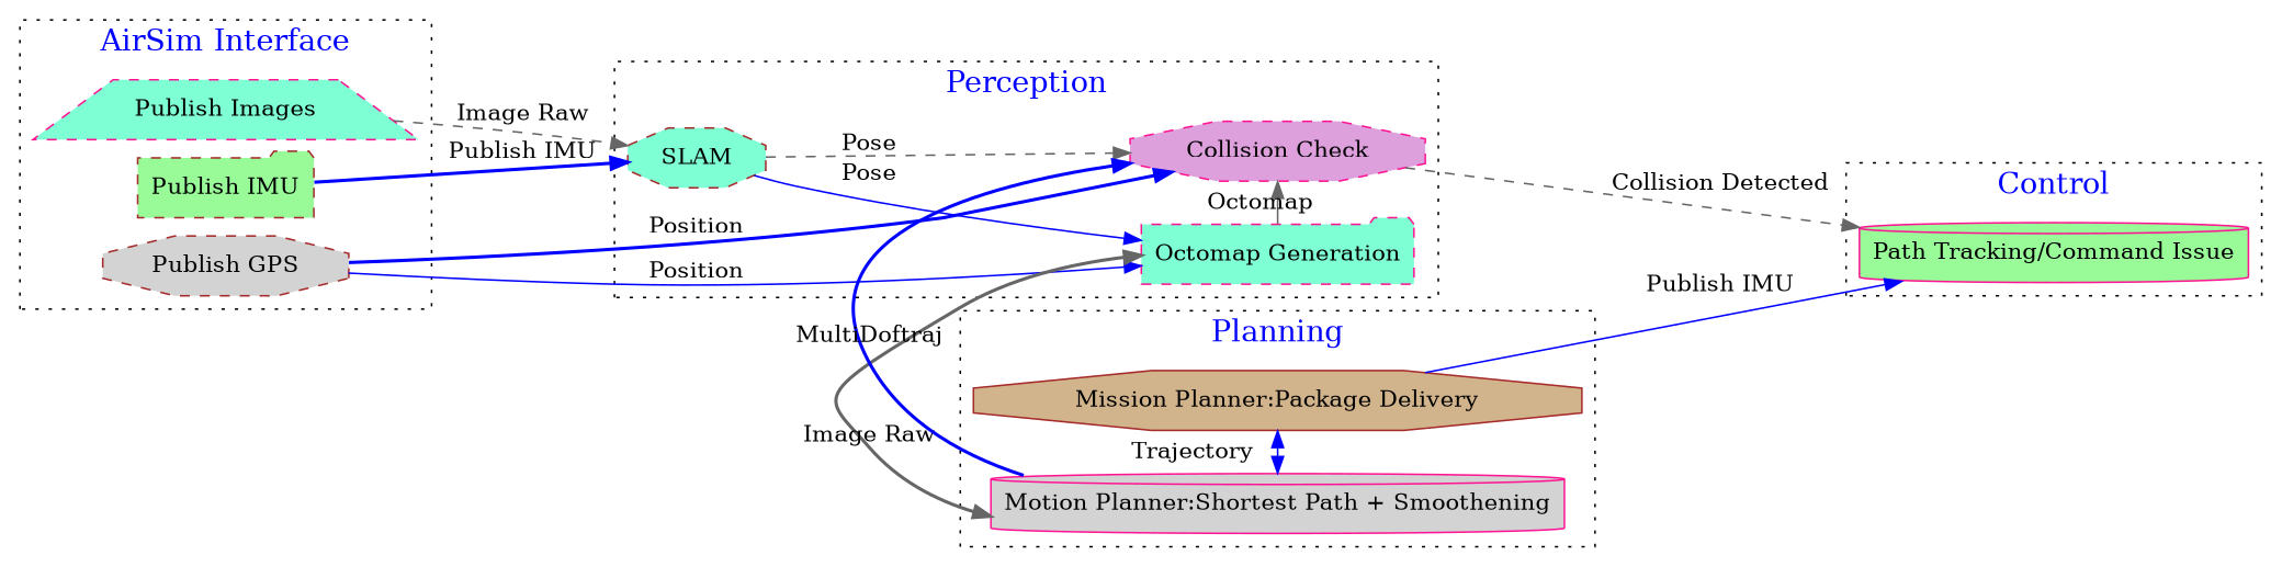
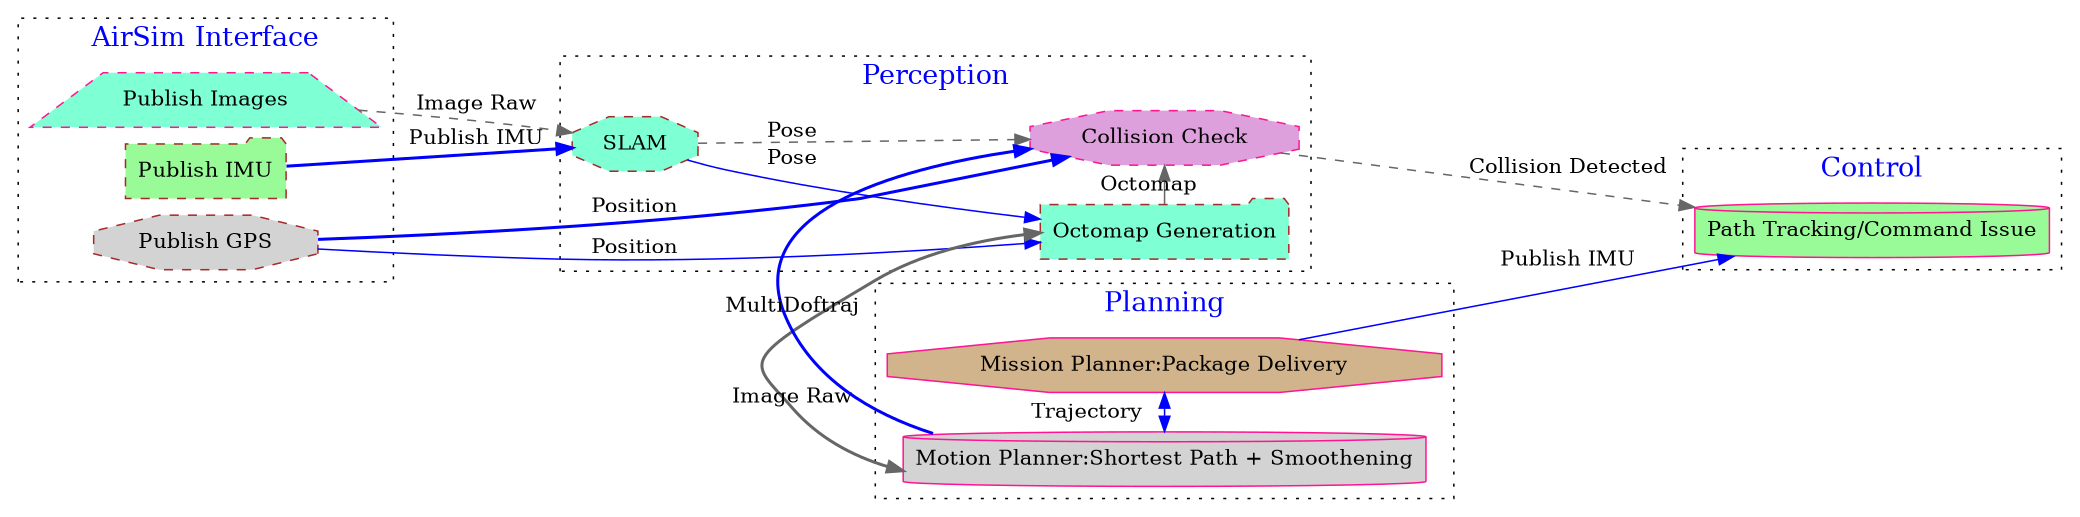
  digraph {
    fontcolor=blue
    fontsize=18
    nodesep=0.15
    rankdir=LR
    style=dotted
    node [color=deeppink fillcolor=aquamarine shape=octagon style="dashed,filled"]
    edge [color=blue style=dashed]
    "Publish Images" [shape=trapezium]
    "Publish IMU" [color=brown fillcolor=palegreen shape=folder]
    "Publish GPS" [color=brown fillcolor=lightgrey]
-   "Octomap Generation" [shape=folder width=0.3]
+   "Octomap Generation" [color=brown shape=folder width=0.3]
    "Collision Check" [fillcolor=plum width=0.3]
    SLAM [color=brown width=0.3]
    "Motion Planner:Shortest Path + Smoothening" [fillcolor=lightgrey shape=cylinder style=filled]
-   "Mission Planner:Package Delivery" [color=brown fillcolor=tan style=filled]
+   "Mission Planner:Package Delivery" [fillcolor=tan style=filled]
    "Path Tracking/Command Issue" [fillcolor=palegreen shape=cylinder style=filled]
    subgraph cluster_1 {
      label="AirSim Interface"
      subgraph sub_2 {
        label="AirSim Interface"
        rank=same
        "Publish Images"
        "Publish IMU"
      }
      subgraph sub_3 {
        label="AirSim Interface"
        rank=same
        "Publish GPS"
      }
    }
    subgraph cluster_4 {
      label=Perception
      subgraph sub_5 {
        label=Perception
        rank=same
        "Octomap Generation"
        "Collision Check"
      }
      subgraph sub_6 {
        label=Perception
        rank=same
        SLAM
      }
    }
    subgraph cluster_7 {
      label=Planning
      subgraph sub_8 {
        label=Planning
        rank=same
        "Motion Planner:Shortest Path + Smoothening"
        "Mission Planner:Package Delivery"
      }
    }
    subgraph cluster_9 {
      label=Control
      subgraph sub_10 {
        label=Control
        rank=same
        "Path Tracking/Command Issue"
      }
    }
    "Publish Images" -> SLAM [color=gray40 label="Image Raw"]
    "Publish IMU" -> SLAM [label="Publish IMU" style=bold]
    "Publish GPS" -> "Octomap Generation" [label=Position style=solid]
    "Publish GPS" -> "Collision Check" [label=Position style=bold]
    "Octomap Generation" -> "Collision Check" [color=gray40 label=Octomap style=solid]
    "Octomap Generation" -> "Motion Planner:Shortest Path + Smoothening" [color=gray40 dir=both label="Image Raw" style=bold]
    "Collision Check" -> "Path Tracking/Command Issue" [color=gray40 label="Collision Detected"]
    SLAM -> "Octomap Generation" [label=Pose style=solid]
    SLAM -> "Collision Check" [color=gray40 label=Pose]
    "Motion Planner:Shortest Path + Smoothening" -> "Collision Check" [label=MultiDoftraj style=bold]
    "Motion Planner:Shortest Path + Smoothening" -> "Mission Planner:Package Delivery" [dir=both label="Trajectory                  "]
    "Mission Planner:Package Delivery" -> "Path Tracking/Command Issue" [label="Publish IMU" style=solid]
  }
